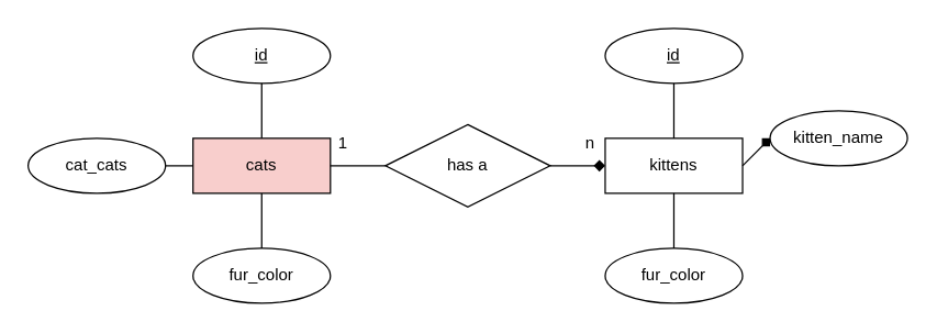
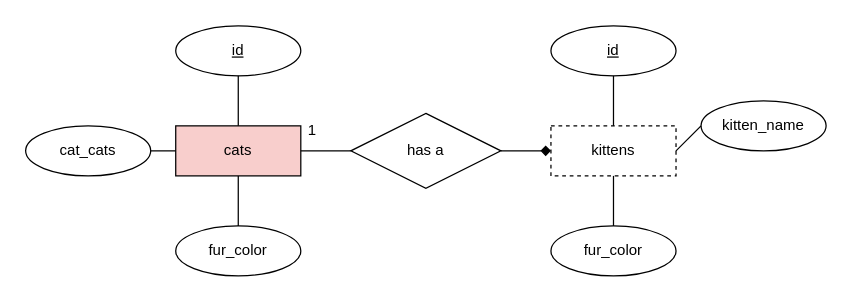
  <mxCell id="0" />
  <mxCell id="1" parent="0" />
  <mxCell id="2" value="cats" style="whiteSpace=wrap;html=1;align=center;fillColor=#f8cecc;" vertex="1" parent="1"><mxGeometry x="140" y="100" width="100" height="40" as="geometry" /></mxCell>
  <mxCell id="3" value="cat_cats" style="ellipse;whiteSpace=wrap;html=1;align=center;" vertex="1" parent="1"><mxGeometry x="20" y="100" width="100" height="40" as="geometry" /></mxCell>
  <mxCell id="4" value="fur_color" style="ellipse;whiteSpace=wrap;html=1;align=center;" vertex="1" parent="1"><mxGeometry x="140" y="180" width="100" height="40" as="geometry" /></mxCell>
  <mxCell id="5" value="id" style="ellipse;whiteSpace=wrap;html=1;align=center;fontStyle=4;" vertex="1" parent="1"><mxGeometry x="140" y="20" width="100" height="40" as="geometry" /></mxCell>
  <mxCell id="6" value="" style="endArrow=none;html=1;rounded=0;entryX=1;entryY=0.5;entryDx=0;entryDy=0;" edge="1" parent="1" target="3"><mxGeometry relative="1" as="geometry"><mxPoint x="140" y="120" as="sourcePoint" /><mxPoint x="400" y="130" as="targetPoint" /></mxGeometry></mxCell>
  <mxCell id="7" value="" style="endArrow=none;html=1;rounded=0;exitX=0.5;exitY=1;exitDx=0;exitDy=0;entryX=0.5;entryY=0;entryDx=0;entryDy=0;" edge="1" parent="1" source="2" target="4"><mxGeometry relative="1" as="geometry"><mxPoint x="240" y="130" as="sourcePoint" /><mxPoint x="400" y="130" as="targetPoint" /></mxGeometry></mxCell>
  <mxCell id="8" value="" style="endArrow=none;html=1;rounded=0;exitX=0.5;exitY=0;exitDx=0;exitDy=0;entryX=0.5;entryY=1;entryDx=0;entryDy=0;" edge="1" parent="1" source="2" target="5"><mxGeometry relative="1" as="geometry"><mxPoint x="240" y="130" as="sourcePoint" /><mxPoint x="400" y="130" as="targetPoint" /></mxGeometry></mxCell>
- <mxCell id="9" value="kittens" style="whiteSpace=wrap;html=1;align=center;" vertex="1" parent="1"><mxGeometry x="440" y="100" width="100" height="40" as="geometry" /></mxCell>
+ <mxCell id="9" value="kittens" style="whiteSpace=wrap;html=1;align=center;dashed=1;" vertex="1" parent="1"><mxGeometry x="440" y="100" width="100" height="40" as="geometry" /></mxCell>
  <mxCell id="10" value="kitten_name" style="ellipse;whiteSpace=wrap;html=1;align=center;" vertex="1" parent="1"><mxGeometry x="560" y="80" width="100" height="40" as="geometry" /></mxCell>
  <mxCell id="11" value="fur_color" style="ellipse;whiteSpace=wrap;html=1;align=center;" vertex="1" parent="1"><mxGeometry x="440" y="180" width="100" height="40" as="geometry" /></mxCell>
  <mxCell id="12" value="id" style="ellipse;whiteSpace=wrap;html=1;align=center;fontStyle=4;" vertex="1" parent="1"><mxGeometry x="440" y="20" width="100" height="40" as="geometry" /></mxCell>
  <mxCell id="13" value="" style="endArrow=none;html=1;rounded=0;exitX=0.5;exitY=1;exitDx=0;exitDy=0;entryX=0.5;entryY=0;entryDx=0;entryDy=0;" edge="1" parent="1" source="9" target="11"><mxGeometry relative="1" as="geometry"><mxPoint x="540" y="130" as="sourcePoint" /><mxPoint x="700" y="130" as="targetPoint" /></mxGeometry></mxCell>
  <mxCell id="14" value="" style="endArrow=none;html=1;rounded=0;exitX=0.5;exitY=0;exitDx=0;exitDy=0;entryX=0.5;entryY=1;entryDx=0;entryDy=0;" edge="1" parent="1" source="9" target="12"><mxGeometry relative="1" as="geometry"><mxPoint x="540" y="130" as="sourcePoint" /><mxPoint x="700" y="130" as="targetPoint" /></mxGeometry></mxCell>
- <mxCell id="15" value="" style="endArrow=diamond;html=1;rounded=0;exitX=1;exitY=0.5;exitDx=0;exitDy=0;entryX=0;entryY=0.5;entryDx=0;entryDy=0;" edge="1" parent="1" source="9" target="10"><mxGeometry relative="1" as="geometry"><mxPoint x="500" y="110" as="sourcePoint" /><mxPoint x="500" y="70" as="targetPoint" /></mxGeometry></mxCell>
+ <mxCell id="15" value="" style="endArrow=none;html=1;rounded=0;exitX=1;exitY=0.5;exitDx=0;exitDy=0;entryX=0;entryY=0.5;entryDx=0;entryDy=0;" edge="1" parent="1" source="9" target="10"><mxGeometry relative="1" as="geometry"><mxPoint x="500" y="110" as="sourcePoint" /><mxPoint x="500" y="70" as="targetPoint" /></mxGeometry></mxCell>
  <mxCell id="16" value="has a" style="shape=rhombus;perimeter=rhombusPerimeter;whiteSpace=wrap;html=1;align=center;" vertex="1" parent="1"><mxGeometry x="280" y="90" width="120" height="60" as="geometry" /></mxCell>
  <mxCell id="17" value="" style="endArrow=none;html=1;rounded=0;exitX=1;exitY=0.5;exitDx=0;exitDy=0;" edge="1" parent="1" source="2"><mxGeometry relative="1" as="geometry"><mxPoint x="260" y="130" as="sourcePoint" /><mxPoint x="280" y="120" as="targetPoint" /></mxGeometry></mxCell>
  <mxCell id="18" value="" style="endArrow=diamond;html=1;rounded=0;exitX=1;exitY=0.5;exitDx=0;exitDy=0;entryX=0;entryY=0.5;entryDx=0;entryDy=0;" edge="1" parent="1" source="16" target="9"><mxGeometry relative="1" as="geometry"><mxPoint x="250" y="130" as="sourcePoint" /><mxPoint x="290" y="130" as="targetPoint" /></mxGeometry></mxCell>
  <mxCell id="19" value="1" style="text;strokeColor=none;fillColor=none;spacingLeft=4;spacingRight=4;overflow=hidden;rotatable=0;points=[[0,0.5],[1,0.5]];portConstraint=eastwest;fontSize=12;" vertex="1" parent="1"><mxGeometry x="240" y="90" width="20" height="30" as="geometry" /></mxCell>
- <mxCell id="20" value="n" style="text;strokeColor=none;fillColor=none;spacingLeft=4;spacingRight=4;overflow=hidden;rotatable=0;points=[[0,0.5],[1,0.5]];portConstraint=eastwest;fontSize=12;" vertex="1" parent="1"><mxGeometry x="420" y="90" width="20" height="30" as="geometry" /></mxCell>
